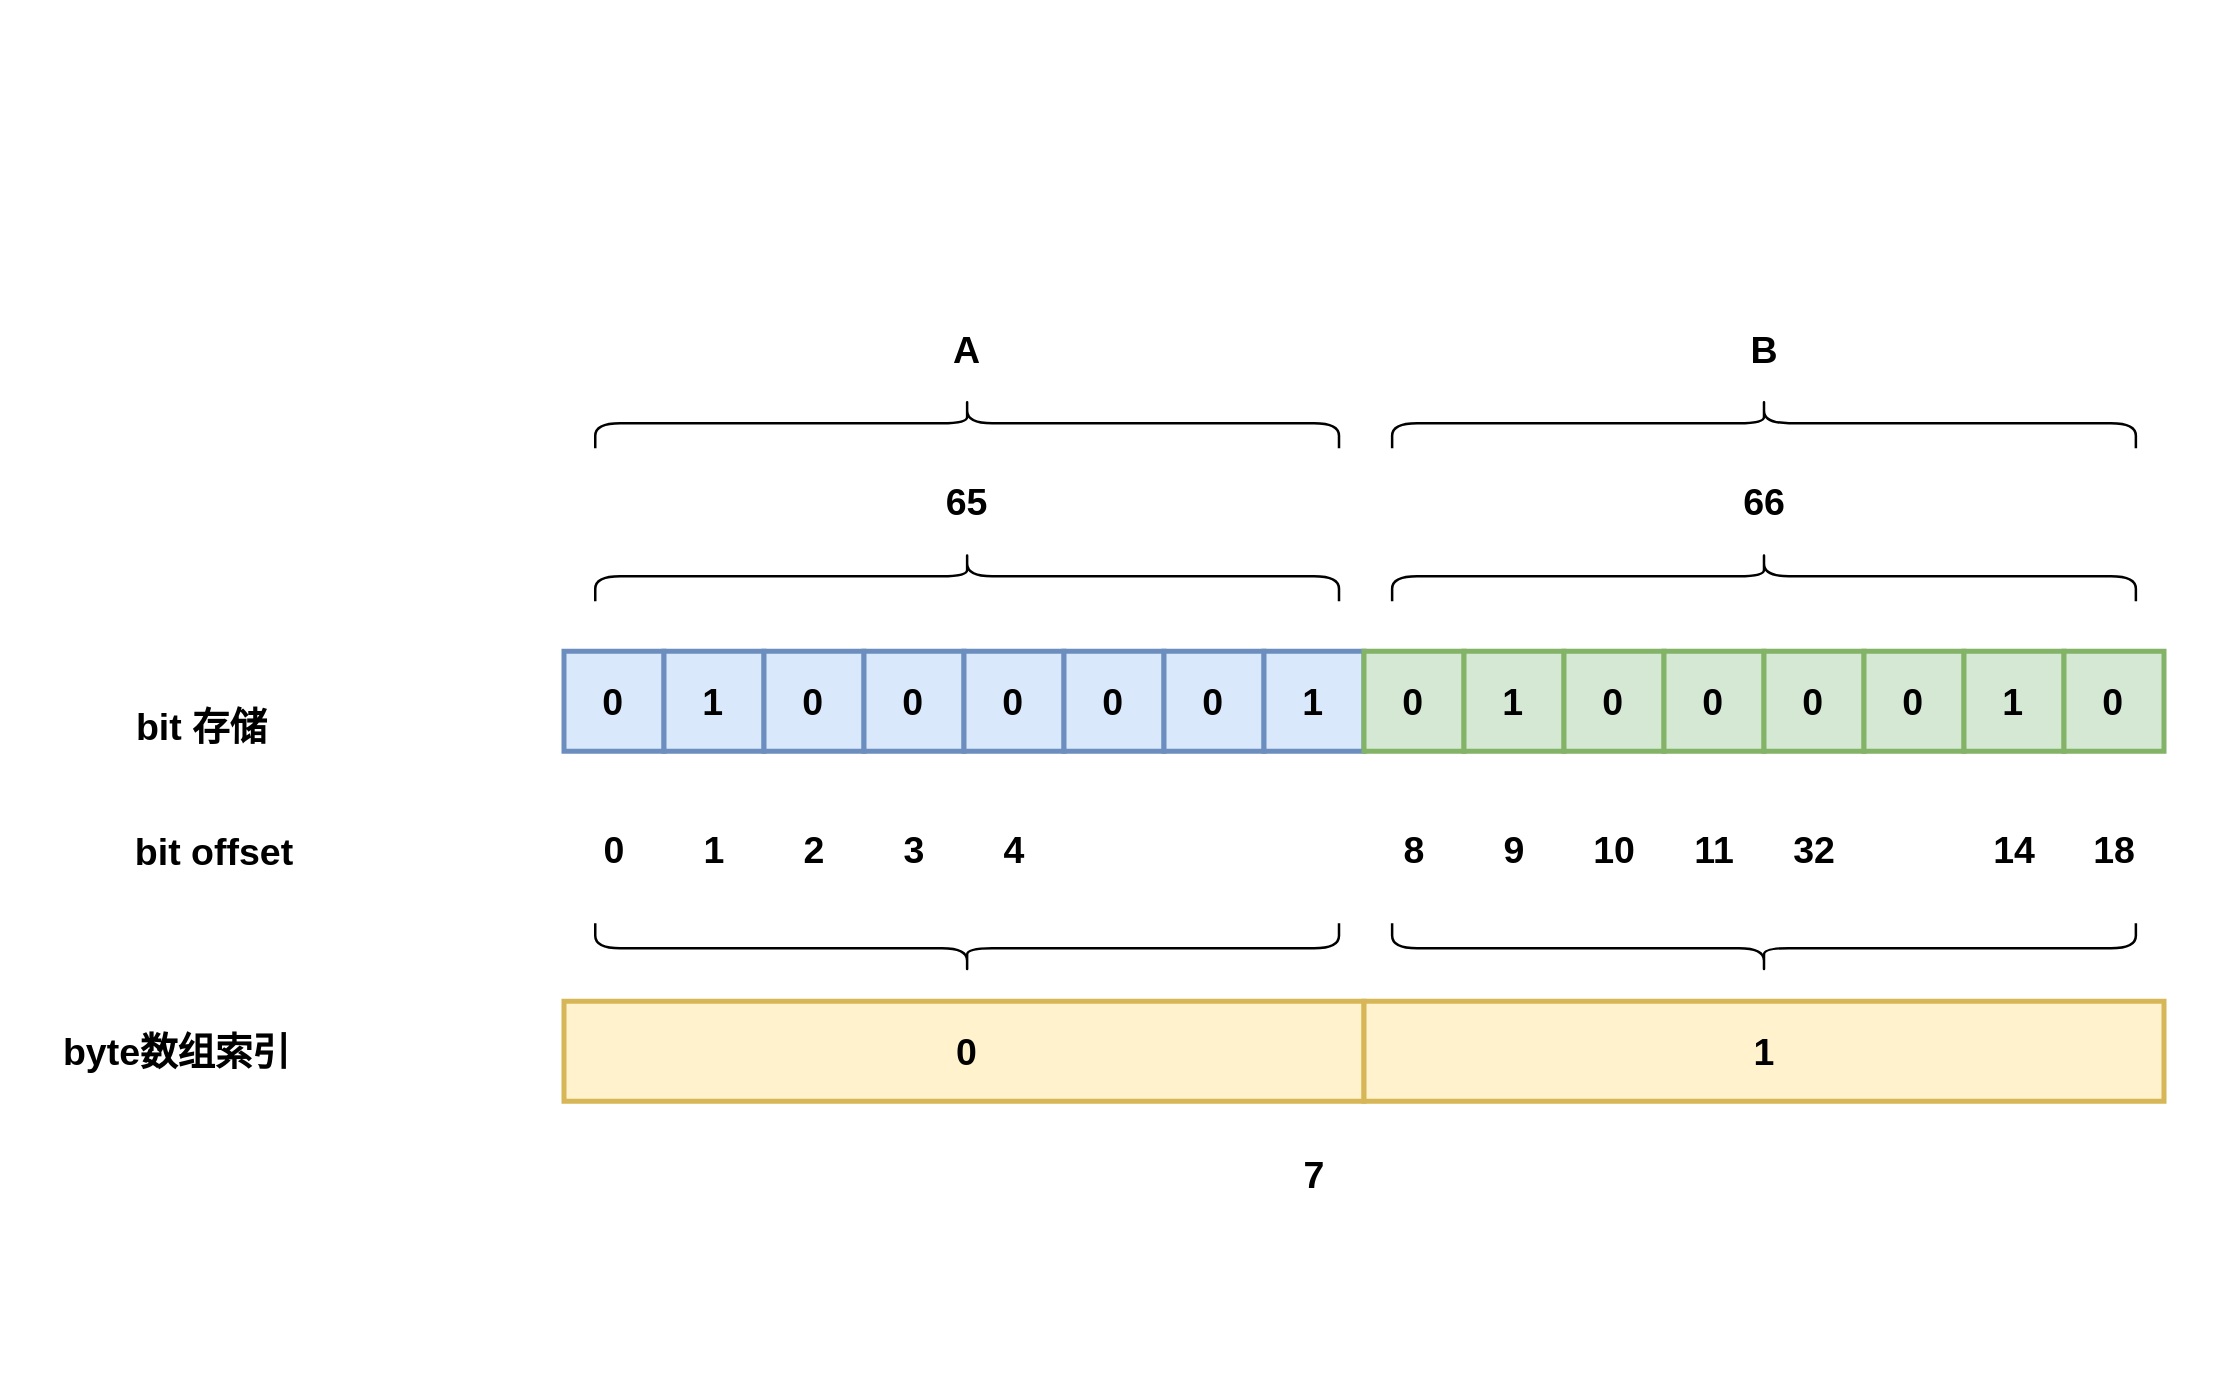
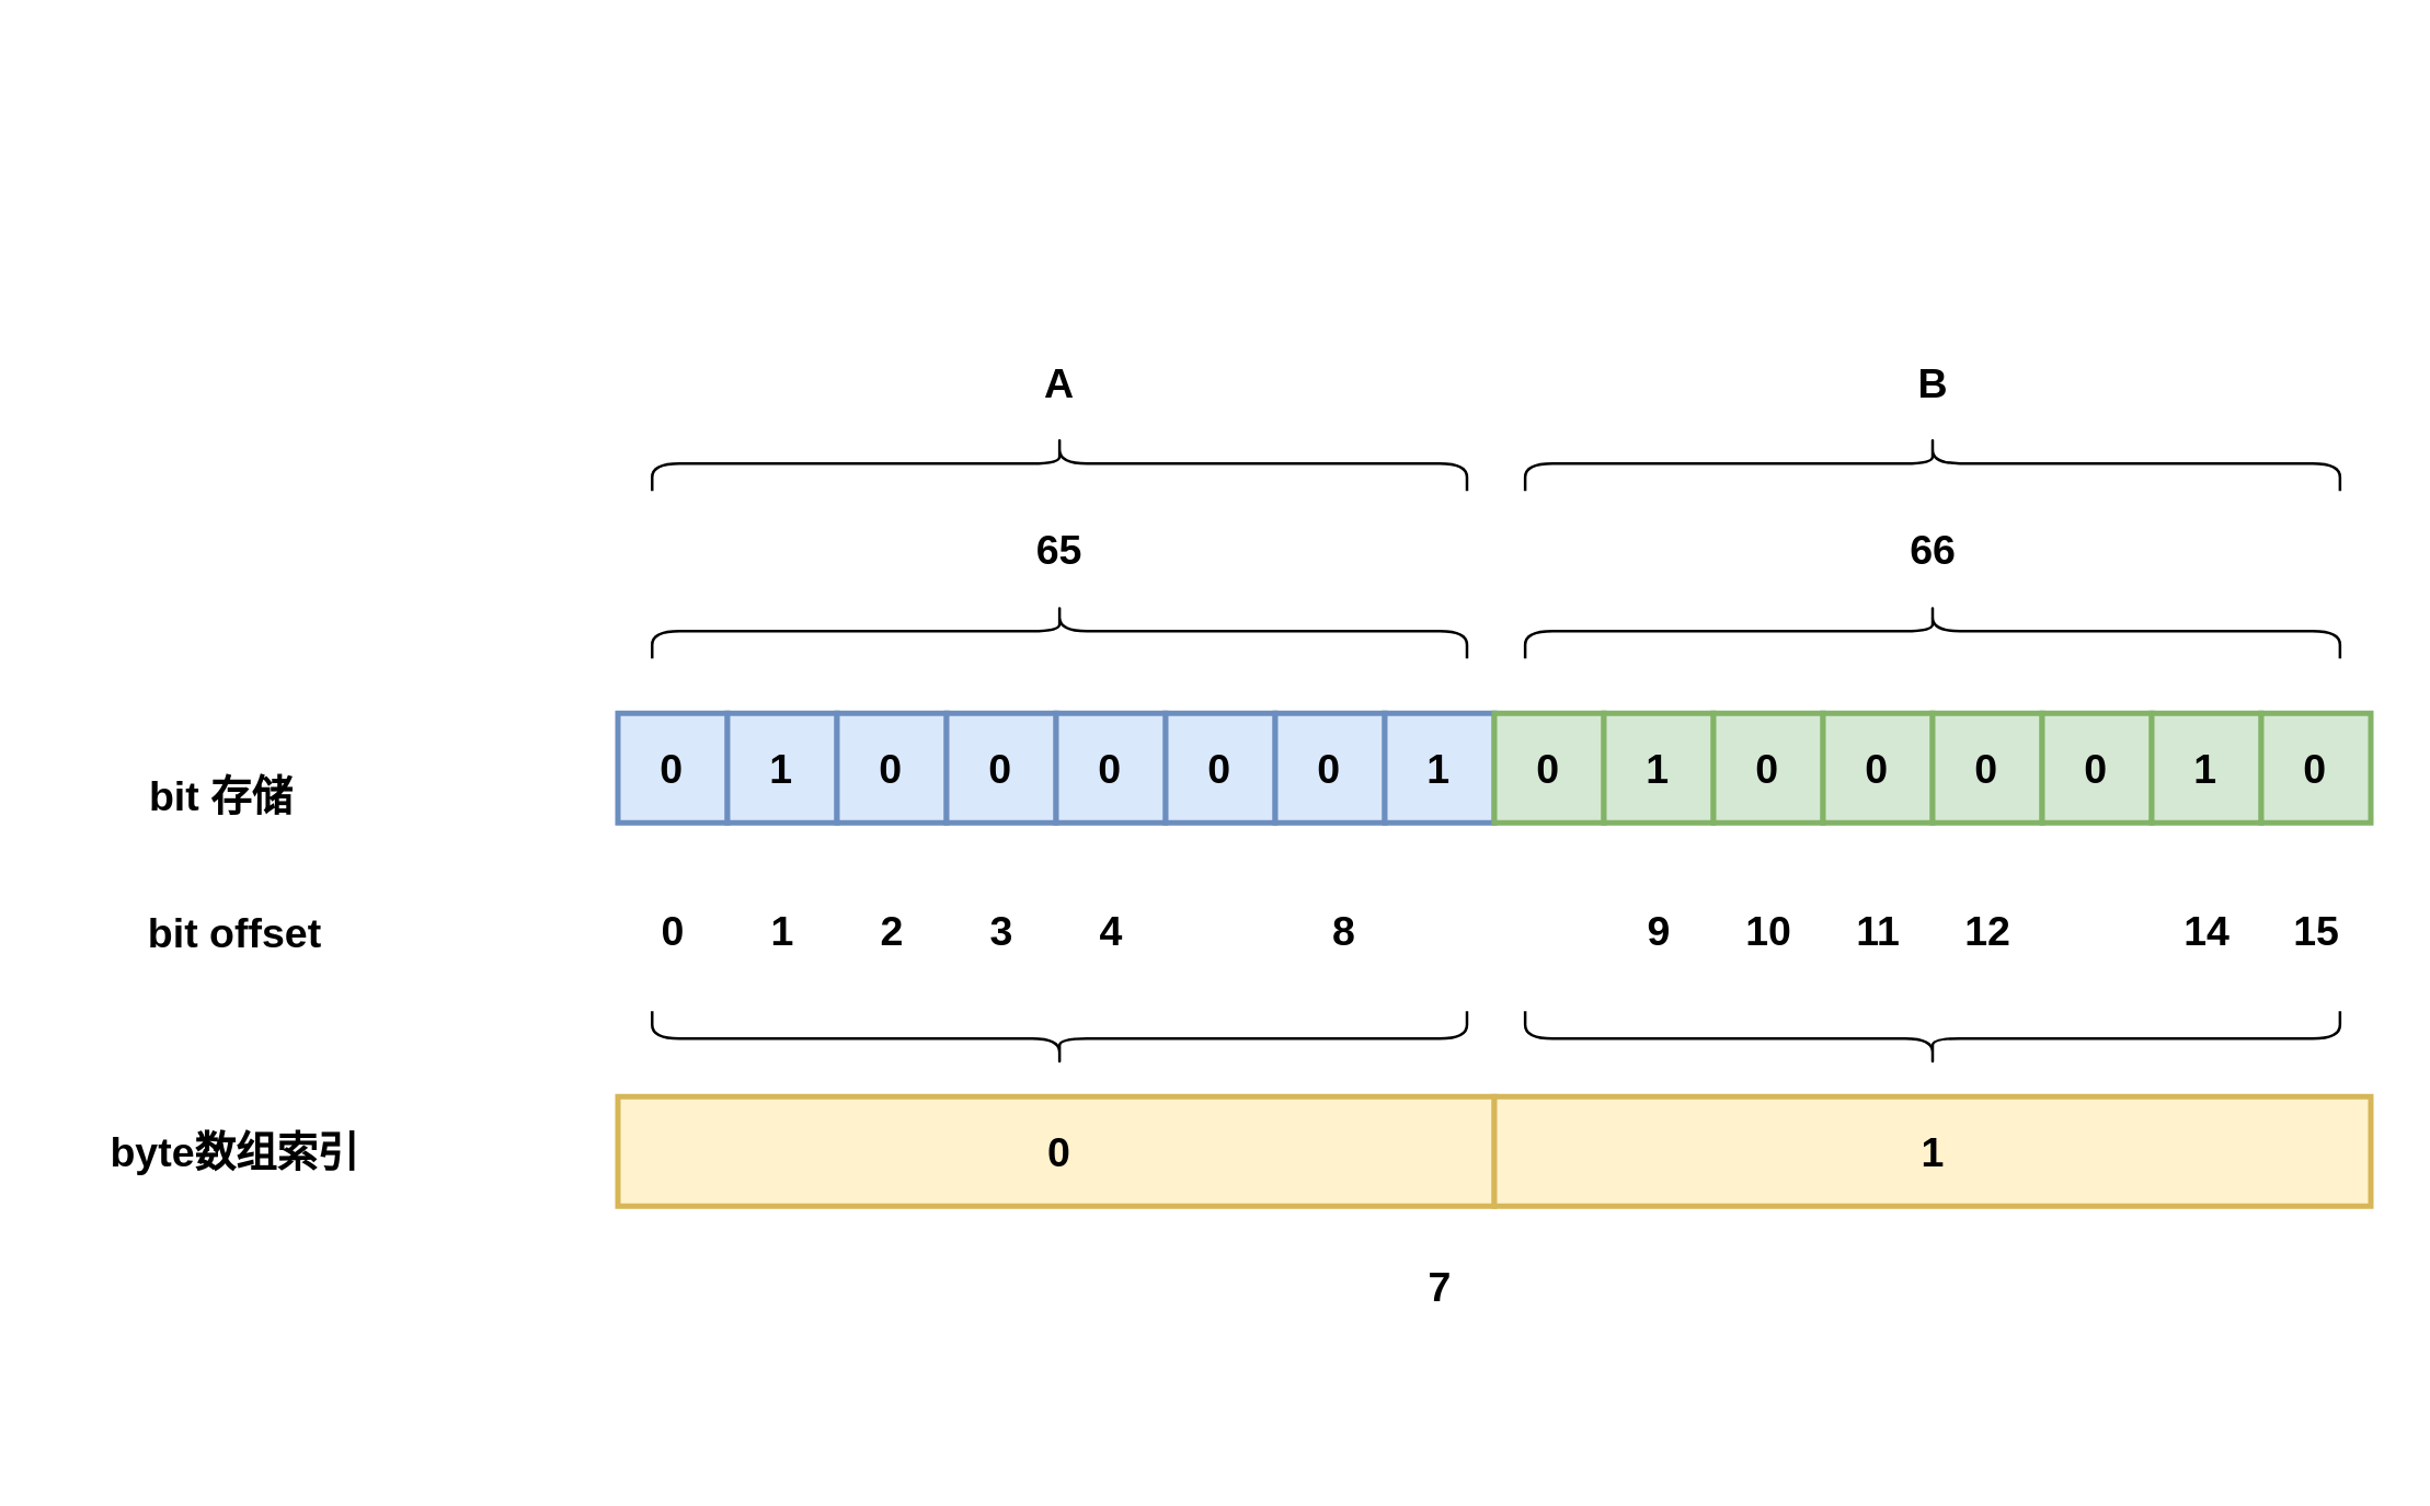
  <mxCell id="0" />
  <mxCell id="1" parent="0" />
  <mxCell id="2" value="" style="rounded=0;whiteSpace=wrap;html=1;strokeWidth=2;fillWeight=4;hachureGap=8;hachureAngle=45;fillColor=#fff2cc;fontSize=15;glass=0;strokeColor=#d6b656;" vertex="1" parent="1"><mxGeometry x="225" y="400" width="320" height="40" as="geometry" /></mxCell>
  <mxCell id="3" value="" style="rounded=0;whiteSpace=wrap;html=1;strokeWidth=2;fillWeight=4;hachureGap=8;hachureAngle=45;fillColor=#fff2cc;fontSize=15;glass=0;strokeColor=#d6b656;" vertex="1" parent="1"><mxGeometry x="545" y="400" width="320" height="40" as="geometry" /></mxCell>
  <mxCell id="4" value="0" style="rounded=0;whiteSpace=wrap;html=1;strokeWidth=2;fillWeight=4;hachureGap=8;hachureAngle=45;fillColor=#dae8fc;strokeColor=#6c8ebf;fontSize=15;fontStyle=1" vertex="1" parent="1"><mxGeometry x="225" y="260" width="40" height="40" as="geometry" /></mxCell>
  <mxCell id="5" value="1" style="rounded=0;whiteSpace=wrap;html=1;strokeWidth=2;fillWeight=4;hachureGap=8;hachureAngle=45;fillColor=#dae8fc;strokeColor=#6c8ebf;fontSize=15;fontStyle=1" vertex="1" parent="1"><mxGeometry x="265" y="260" width="40" height="40" as="geometry" /></mxCell>
  <mxCell id="6" value="0" style="rounded=0;whiteSpace=wrap;html=1;strokeWidth=2;fillWeight=4;hachureGap=8;hachureAngle=45;fillColor=#dae8fc;strokeColor=#6c8ebf;fontSize=15;fontStyle=1" vertex="1" parent="1"><mxGeometry x="305" y="260" width="40" height="40" as="geometry" /></mxCell>
  <mxCell id="7" value="0" style="rounded=0;whiteSpace=wrap;html=1;strokeWidth=2;fillWeight=4;hachureGap=8;hachureAngle=45;fillColor=#dae8fc;strokeColor=#6c8ebf;fontSize=15;fontStyle=1" vertex="1" parent="1"><mxGeometry x="345" y="260" width="40" height="40" as="geometry" /></mxCell>
  <mxCell id="8" value="0" style="rounded=0;whiteSpace=wrap;html=1;strokeWidth=2;fillWeight=4;hachureGap=8;hachureAngle=45;fillColor=#dae8fc;strokeColor=#6c8ebf;fontSize=15;fontStyle=1" vertex="1" parent="1"><mxGeometry x="385" y="260" width="40" height="40" as="geometry" /></mxCell>
  <mxCell id="9" value="0" style="rounded=0;whiteSpace=wrap;html=1;strokeWidth=2;fillWeight=4;hachureGap=8;hachureAngle=45;fillColor=#dae8fc;strokeColor=#6c8ebf;fontSize=15;fontStyle=1" vertex="1" parent="1"><mxGeometry x="425" y="260" width="40" height="40" as="geometry" /></mxCell>
  <mxCell id="10" value="0" style="rounded=0;whiteSpace=wrap;html=1;strokeWidth=2;fillWeight=4;hachureGap=8;hachureAngle=45;fillColor=#dae8fc;strokeColor=#6c8ebf;fontSize=15;fontStyle=1" vertex="1" parent="1"><mxGeometry x="465" y="260" width="40" height="40" as="geometry" /></mxCell>
  <mxCell id="11" value="1" style="rounded=0;whiteSpace=wrap;html=1;strokeWidth=2;fillWeight=4;hachureGap=8;hachureAngle=45;fillColor=#dae8fc;strokeColor=#6c8ebf;fontSize=15;fontStyle=1" vertex="1" parent="1"><mxGeometry x="505" y="260" width="40" height="40" as="geometry" /></mxCell>
  <mxCell id="12" value="0" style="rounded=0;whiteSpace=wrap;html=1;strokeWidth=2;fillWeight=4;hachureGap=8;hachureAngle=45;fillColor=#d5e8d4;strokeColor=#82b366;fontSize=15;fontStyle=1" vertex="1" parent="1"><mxGeometry x="545" y="260" width="40" height="40" as="geometry" /></mxCell>
  <mxCell id="13" value="1" style="rounded=0;whiteSpace=wrap;html=1;strokeWidth=2;fillWeight=4;hachureGap=8;hachureAngle=45;fillColor=#d5e8d4;strokeColor=#82b366;fontSize=15;fontStyle=1" vertex="1" parent="1"><mxGeometry x="585" y="260" width="40" height="40" as="geometry" /></mxCell>
  <mxCell id="14" value="0" style="rounded=0;whiteSpace=wrap;html=1;strokeWidth=2;fillWeight=4;hachureGap=8;hachureAngle=45;fillColor=#d5e8d4;strokeColor=#82b366;fontSize=15;fontStyle=1" vertex="1" parent="1"><mxGeometry x="625" y="260" width="40" height="40" as="geometry" /></mxCell>
  <mxCell id="15" value="0" style="rounded=0;whiteSpace=wrap;html=1;strokeWidth=2;fillWeight=4;hachureGap=8;hachureAngle=45;fillColor=#d5e8d4;strokeColor=#82b366;fontSize=15;fontStyle=1" vertex="1" parent="1"><mxGeometry x="665" y="260" width="40" height="40" as="geometry" /></mxCell>
  <mxCell id="16" value="0" style="rounded=0;whiteSpace=wrap;html=1;strokeWidth=2;fillWeight=4;hachureGap=8;hachureAngle=45;fillColor=#d5e8d4;strokeColor=#82b366;fontSize=15;fontStyle=1" vertex="1" parent="1"><mxGeometry x="705" y="260" width="40" height="40" as="geometry" /></mxCell>
  <mxCell id="17" value="0" style="rounded=0;whiteSpace=wrap;html=1;strokeWidth=2;fillWeight=4;hachureGap=8;hachureAngle=45;fillColor=#d5e8d4;strokeColor=#82b366;fontSize=15;fontStyle=1" vertex="1" parent="1"><mxGeometry x="745" y="260" width="40" height="40" as="geometry" /></mxCell>
  <mxCell id="18" value="1" style="rounded=0;whiteSpace=wrap;html=1;strokeWidth=2;fillWeight=4;hachureGap=8;hachureAngle=45;fillColor=#d5e8d4;strokeColor=#82b366;fontSize=15;fontStyle=1" vertex="1" parent="1"><mxGeometry x="785" y="260" width="40" height="40" as="geometry" /></mxCell>
  <mxCell id="19" value="0" style="rounded=0;whiteSpace=wrap;html=1;strokeWidth=2;fillWeight=4;hachureGap=8;hachureAngle=45;fillColor=#d5e8d4;strokeColor=#82b366;fontSize=15;fontStyle=1" vertex="1" parent="1"><mxGeometry x="825" y="260" width="40" height="40" as="geometry" /></mxCell>
  <mxCell id="20" value="" style="shape=curlyBracket;whiteSpace=wrap;html=1;rounded=1;labelPosition=left;verticalLabelPosition=middle;align=right;verticalAlign=middle;sketch=0;fontSize=15;rotation=90;" vertex="1" parent="1"><mxGeometry x="376.25" y="81.25" width="20" height="297.5" as="geometry" /></mxCell>
  <mxCell id="21" value="" style="shape=curlyBracket;whiteSpace=wrap;html=1;rounded=1;labelPosition=left;verticalLabelPosition=middle;align=right;verticalAlign=middle;sketch=0;fontSize=15;rotation=90;" vertex="1" parent="1"><mxGeometry x="695" y="81.25" width="20" height="297.5" as="geometry" /></mxCell>
  <mxCell id="22" value="65" style="text;strokeColor=none;fillColor=none;html=1;fontSize=15;fontStyle=1;verticalAlign=middle;align=center;rounded=0;sketch=0;" vertex="1" parent="1"><mxGeometry x="336.25" y="180" width="100" height="40" as="geometry" /></mxCell>
  <mxCell id="23" value="66" style="text;strokeColor=none;fillColor=none;html=1;fontSize=15;fontStyle=1;verticalAlign=middle;align=center;rounded=0;sketch=0;" vertex="1" parent="1"><mxGeometry x="655" y="180" width="100" height="40" as="geometry" /></mxCell>
  <mxCell id="24" value="0" style="text;strokeColor=none;fillColor=none;html=1;fontSize=15;fontStyle=1;verticalAlign=middle;align=center;rounded=0;sketch=0;" vertex="1" parent="1"><mxGeometry x="225" y="318.75" width="40" height="40" as="geometry" /></mxCell>
  <mxCell id="25" value="1" style="text;strokeColor=none;fillColor=none;html=1;fontSize=15;fontStyle=1;verticalAlign=middle;align=center;rounded=0;sketch=0;" vertex="1" parent="1"><mxGeometry x="265" y="318.75" width="40" height="40" as="geometry" /></mxCell>
  <mxCell id="26" value="2" style="text;strokeColor=none;fillColor=none;html=1;fontSize=15;fontStyle=1;verticalAlign=middle;align=center;rounded=0;sketch=0;" vertex="1" parent="1"><mxGeometry x="305" y="318.75" width="40" height="40" as="geometry" /></mxCell>
  <mxCell id="27" value="3" style="text;strokeColor=none;fillColor=none;html=1;fontSize=15;fontStyle=1;verticalAlign=middle;align=center;rounded=0;sketch=0;" vertex="1" parent="1"><mxGeometry x="345" y="318.75" width="40" height="40" as="geometry" /></mxCell>
  <mxCell id="28" value="4" style="text;strokeColor=none;fillColor=none;html=1;fontSize=15;fontStyle=1;verticalAlign=middle;align=center;rounded=0;sketch=0;" vertex="1" parent="1"><mxGeometry x="385" y="318.75" width="40" height="40" as="geometry" /></mxCell>
  <mxCell id="29" value="7" style="text;strokeColor=none;fillColor=none;html=1;fontSize=15;fontStyle=1;verticalAlign=middle;align=center;rounded=0;sketch=0;" vertex="1" parent="1"><mxGeometry x="505" y="448.75" width="40" height="40" as="geometry" /></mxCell>
- <mxCell id="30" value="8" style="text;strokeColor=none;fillColor=none;html=1;fontSize=15;fontStyle=1;verticalAlign=middle;align=center;rounded=0;sketch=0;" vertex="1" parent="1"><mxGeometry x="545" y="318.75" width="40" height="40" as="geometry" /></mxCell>
+ <mxCell id="30" value="8" style="text;strokeColor=none;fillColor=none;html=1;fontSize=15;fontStyle=1;verticalAlign=middle;align=center;rounded=0;sketch=0;" vertex="1" parent="1"><mxGeometry x="470" y="318.75" width="40" height="40" as="geometry" /></mxCell>
  <mxCell id="31" value="9" style="text;strokeColor=none;fillColor=none;html=1;fontSize=15;fontStyle=1;verticalAlign=middle;align=center;rounded=0;sketch=0;" vertex="1" parent="1"><mxGeometry x="585" y="318.75" width="40" height="40" as="geometry" /></mxCell>
  <mxCell id="32" value="10" style="text;strokeColor=none;fillColor=none;html=1;fontSize=15;fontStyle=1;verticalAlign=middle;align=center;rounded=0;sketch=0;" vertex="1" parent="1"><mxGeometry x="625" y="318.75" width="40" height="40" as="geometry" /></mxCell>
  <mxCell id="33" value="11" style="text;strokeColor=none;fillColor=none;html=1;fontSize=15;fontStyle=1;verticalAlign=middle;align=center;rounded=0;sketch=0;" vertex="1" parent="1"><mxGeometry x="665" y="318.75" width="40" height="40" as="geometry" /></mxCell>
- <mxCell id="34" value="32" style="text;strokeColor=none;fillColor=none;html=1;fontSize=15;fontStyle=1;verticalAlign=middle;align=center;rounded=0;sketch=0;" vertex="1" parent="1"><mxGeometry x="705" y="318.75" width="40" height="40" as="geometry" /></mxCell>
+ <mxCell id="34" value="12" style="text;strokeColor=none;fillColor=none;html=1;fontSize=15;fontStyle=1;verticalAlign=middle;align=center;rounded=0;sketch=0;" vertex="1" parent="1"><mxGeometry x="705" y="318.75" width="40" height="40" as="geometry" /></mxCell>
  <mxCell id="35" value="14" style="text;strokeColor=none;fillColor=none;html=1;fontSize=15;fontStyle=1;verticalAlign=middle;align=center;rounded=0;sketch=0;" vertex="1" parent="1"><mxGeometry x="785" y="318.75" width="40" height="40" as="geometry" /></mxCell>
- <mxCell id="36" value="18" style="text;strokeColor=none;fillColor=none;html=1;fontSize=15;fontStyle=1;verticalAlign=middle;align=center;rounded=0;sketch=0;" vertex="1" parent="1"><mxGeometry x="825" y="318.75" width="40" height="40" as="geometry" /></mxCell>
+ <mxCell id="36" value="15" style="text;strokeColor=none;fillColor=none;html=1;fontSize=15;fontStyle=1;verticalAlign=middle;align=center;rounded=0;sketch=0;" vertex="1" parent="1"><mxGeometry x="825" y="318.75" width="40" height="40" as="geometry" /></mxCell>
  <mxCell id="37" value="" style="shape=curlyBracket;whiteSpace=wrap;html=1;rounded=1;labelPosition=left;verticalLabelPosition=middle;align=right;verticalAlign=middle;sketch=0;fontSize=15;rotation=-90;" vertex="1" parent="1"><mxGeometry x="376.25" y="230" width="20" height="297.5" as="geometry" /></mxCell>
  <mxCell id="38" value="" style="shape=curlyBracket;whiteSpace=wrap;html=1;rounded=1;labelPosition=left;verticalLabelPosition=middle;align=right;verticalAlign=middle;sketch=0;fontSize=15;rotation=-90;" vertex="1" parent="1"><mxGeometry x="695" y="230" width="20" height="297.5" as="geometry" /></mxCell>
  <mxCell id="39" value="0" style="text;strokeColor=none;fillColor=none;html=1;fontSize=15;fontStyle=1;verticalAlign=middle;align=center;rounded=0;sketch=0;" vertex="1" parent="1"><mxGeometry x="366.25" y="400" width="40" height="40" as="geometry" /></mxCell>
  <mxCell id="40" value="1" style="text;strokeColor=none;fillColor=none;html=1;fontSize=15;fontStyle=1;verticalAlign=middle;align=center;rounded=0;sketch=0;" vertex="1" parent="1"><mxGeometry x="685" y="400" width="40" height="40" as="geometry" /></mxCell>
  <mxCell id="41" value="bit offset" style="text;strokeColor=none;fillColor=none;html=1;fontSize=15;fontStyle=1;verticalAlign=middle;align=center;rounded=0;sketch=0;" vertex="1" parent="1"><mxGeometry x="25" y="320" width="120" height="40" as="geometry" /></mxCell>
  <mxCell id="42" value="bit 存储" style="text;strokeColor=none;fillColor=none;html=1;fontSize=15;fontStyle=1;verticalAlign=middle;align=center;rounded=0;sketch=0;" vertex="1" parent="1"><mxGeometry x="20" y="270" width="120" height="40" as="geometry" /></mxCell>
  <mxCell id="43" value="" style="shape=curlyBracket;whiteSpace=wrap;html=1;rounded=1;labelPosition=left;verticalLabelPosition=middle;align=right;verticalAlign=middle;sketch=0;fontSize=15;rotation=90;" vertex="1" parent="1"><mxGeometry x="376.25" y="20" width="20" height="297.5" as="geometry" /></mxCell>
  <mxCell id="44" value="" style="shape=curlyBracket;whiteSpace=wrap;html=1;rounded=1;labelPosition=left;verticalLabelPosition=middle;align=right;verticalAlign=middle;sketch=0;fontSize=15;rotation=90;" vertex="1" parent="1"><mxGeometry x="695" y="20" width="20" height="297.5" as="geometry" /></mxCell>
  <mxCell id="45" value="A" style="text;strokeColor=none;fillColor=none;html=1;fontSize=15;fontStyle=1;verticalAlign=middle;align=center;rounded=0;sketch=0;" vertex="1" parent="1"><mxGeometry x="336.25" y="118.75" width="100" height="40" as="geometry" /></mxCell>
  <mxCell id="46" value="B" style="text;strokeColor=none;fillColor=none;html=1;fontSize=15;fontStyle=1;verticalAlign=middle;align=center;rounded=0;sketch=0;" vertex="1" parent="1"><mxGeometry x="655" y="118.75" width="100" height="40" as="geometry" /></mxCell>
- <mxCell id="47" value="byte数组索引" style="text;strokeColor=none;fillColor=none;html=1;fontSize=15;fontStyle=1;verticalAlign=middle;align=center;rounded=0;sketch=0;" vertex="1" parent="1"><mxGeometry x="10" y="400" width="120" height="40" as="geometry" /></mxCell>
+ <mxCell id="47" value="byte数组索引" style="text;strokeColor=none;fillColor=none;html=1;fontSize=15;fontStyle=1;verticalAlign=middle;align=center;rounded=0;sketch=0;" vertex="1" parent="1"><mxGeometry x="25" y="400" width="120" height="40" as="geometry" /></mxCell>
